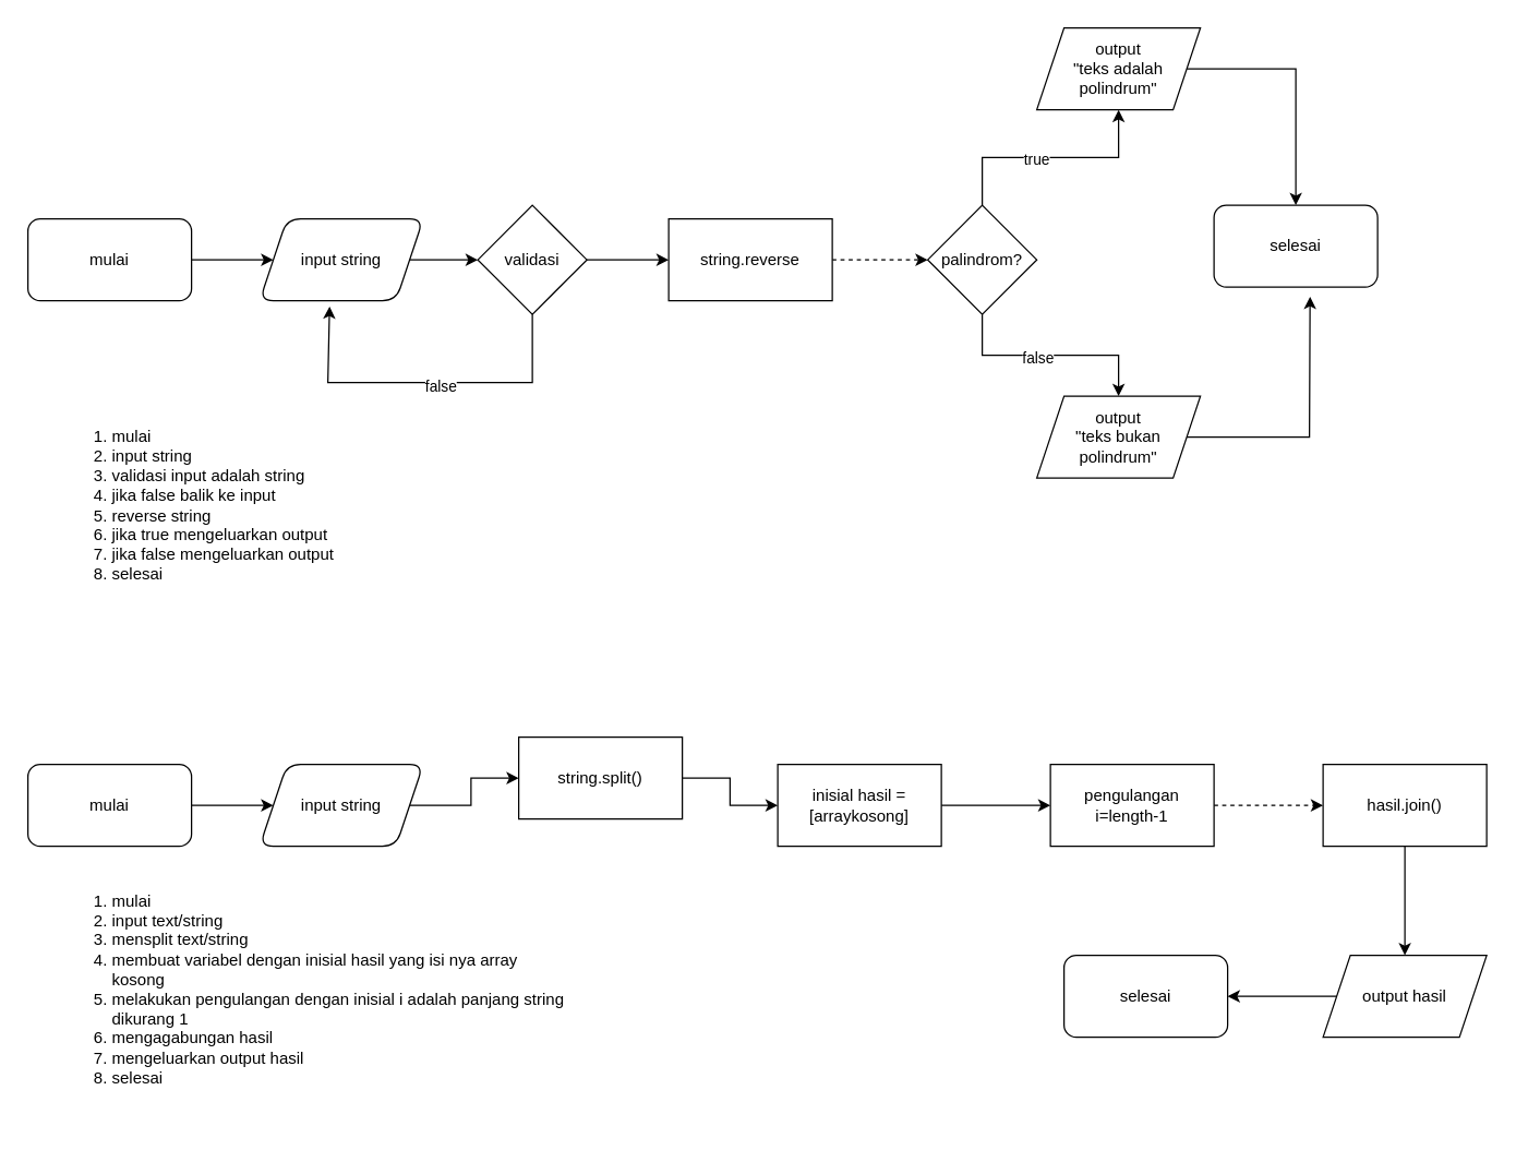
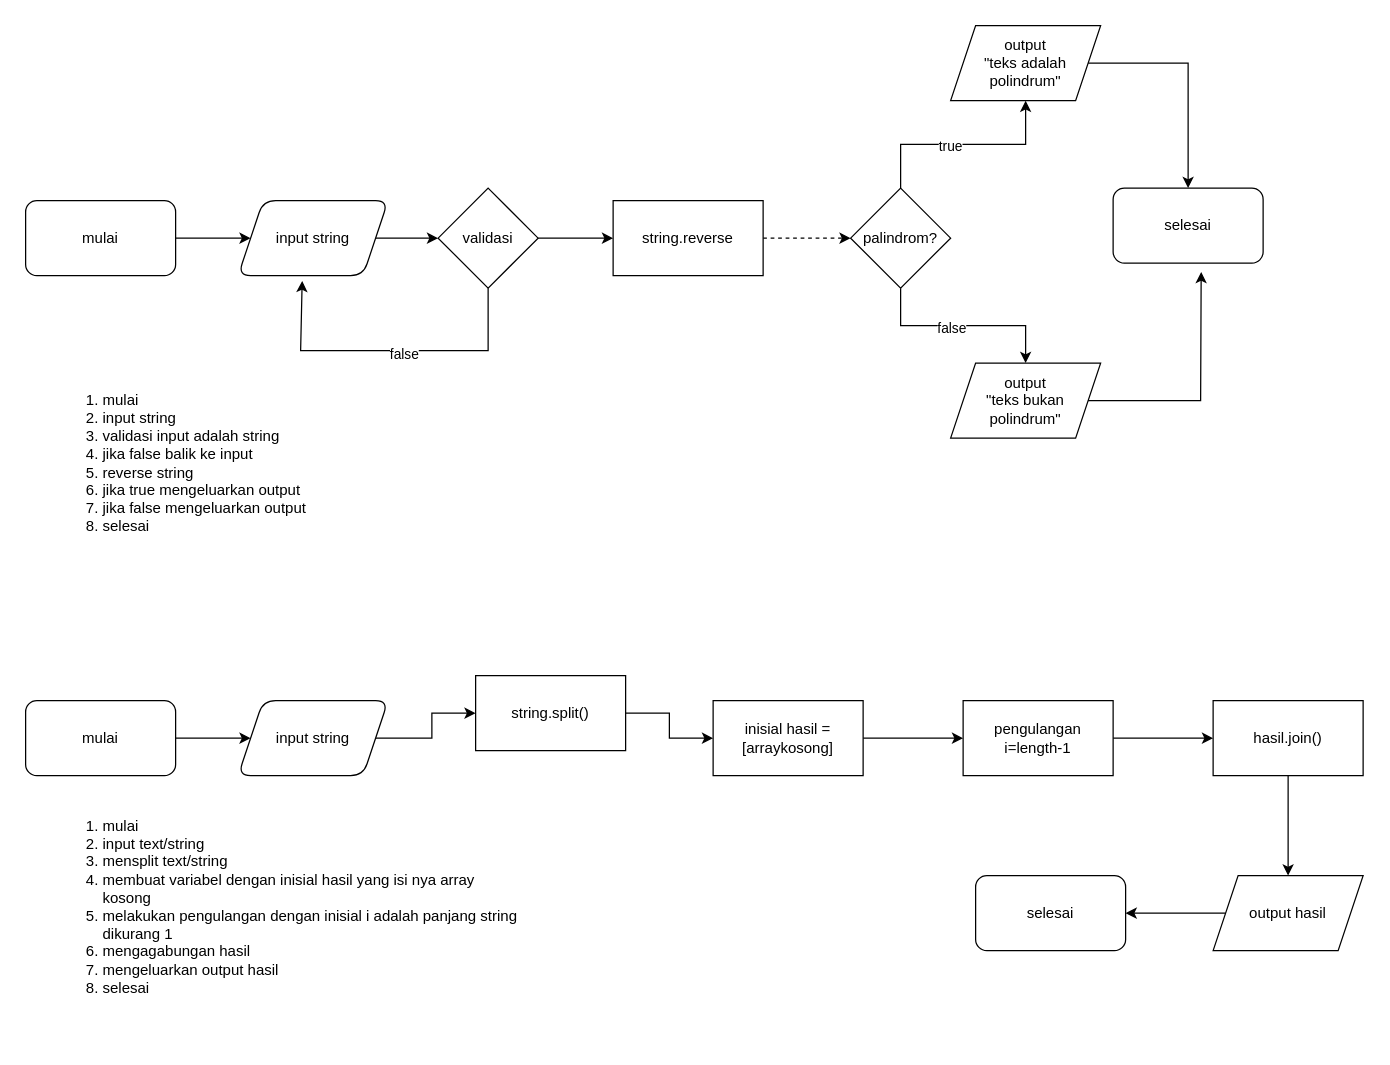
  <mxCell id="0" />
  <mxCell id="1" parent="0" />
  <mxCell id="2" value="" style="edgeStyle=orthogonalEdgeStyle;rounded=0;orthogonalLoop=1;jettySize=auto;html=1;" edge="1" parent="1" source="3" target="5"><mxGeometry relative="1" as="geometry" /></mxCell>
  <mxCell id="3" value="mulai" style="rounded=1;whiteSpace=wrap;html=1;" vertex="1" parent="1"><mxGeometry x="20" y="160" width="120" height="60" as="geometry" /></mxCell>
  <mxCell id="4" value="" style="edgeStyle=orthogonalEdgeStyle;rounded=0;orthogonalLoop=1;jettySize=auto;html=1;" edge="1" parent="1" source="5" target="7"><mxGeometry relative="1" as="geometry" /></mxCell>
  <mxCell id="5" value="input string" style="shape=parallelogram;perimeter=parallelogramPerimeter;whiteSpace=wrap;html=1;fixedSize=1;rounded=1;" vertex="1" parent="1"><mxGeometry x="190" y="160" width="120" height="60" as="geometry" /></mxCell>
  <mxCell id="6" value="" style="edgeStyle=orthogonalEdgeStyle;rounded=0;orthogonalLoop=1;jettySize=auto;html=1;" edge="1" parent="1" source="7" target="9"><mxGeometry relative="1" as="geometry" /></mxCell>
  <mxCell id="7" value="validasi" style="rhombus;whiteSpace=wrap;html=1;" vertex="1" parent="1"><mxGeometry x="350" y="150" width="80" height="80" as="geometry" /></mxCell>
  <mxCell id="8" value="" style="edgeStyle=orthogonalEdgeStyle;rounded=0;orthogonalLoop=1;jettySize=auto;html=1;dashed=1;" edge="1" parent="1" source="9" target="14"><mxGeometry relative="1" as="geometry" /></mxCell>
  <mxCell id="9" value="string.reverse" style="whiteSpace=wrap;html=1;" vertex="1" parent="1"><mxGeometry x="490" y="160" width="120" height="60" as="geometry" /></mxCell>
  <mxCell id="10" value="" style="edgeStyle=orthogonalEdgeStyle;rounded=0;orthogonalLoop=1;jettySize=auto;html=1;" edge="1" parent="1" source="14" target="16"><mxGeometry relative="1" as="geometry" /></mxCell>
  <mxCell id="11" value="true" style="edgeLabel;html=1;align=center;verticalAlign=middle;resizable=0;points=[];" vertex="1" connectable="0" parent="10"><mxGeometry x="-0.132" y="-1" relative="1" as="geometry"><mxPoint as="offset" /></mxGeometry></mxCell>
  <mxCell id="12" value="" style="edgeStyle=orthogonalEdgeStyle;rounded=0;orthogonalLoop=1;jettySize=auto;html=1;" edge="1" parent="1" source="14" target="17"><mxGeometry relative="1" as="geometry" /></mxCell>
  <mxCell id="13" value="false" style="edgeLabel;html=1;align=center;verticalAlign=middle;resizable=0;points=[];" vertex="1" connectable="0" parent="12"><mxGeometry x="-0.128" y="-1" relative="1" as="geometry"><mxPoint as="offset" /></mxGeometry></mxCell>
  <mxCell id="14" value="palindrom?" style="rhombus;whiteSpace=wrap;html=1;" vertex="1" parent="1"><mxGeometry x="680" y="150" width="80" height="80" as="geometry" /></mxCell>
  <mxCell id="15" value="" style="edgeStyle=orthogonalEdgeStyle;rounded=0;orthogonalLoop=1;jettySize=auto;html=1;" edge="1" parent="1" source="16" target="18"><mxGeometry relative="1" as="geometry" /></mxCell>
  <mxCell id="16" value="output&lt;br&gt;&quot;teks adalah polindrum&quot;" style="shape=parallelogram;perimeter=parallelogramPerimeter;whiteSpace=wrap;html=1;fixedSize=1;" vertex="1" parent="1"><mxGeometry x="760" y="20" width="120" height="60" as="geometry" /></mxCell>
  <mxCell id="17" value="output&lt;br&gt;&quot;teks bukan polindrum&quot;" style="shape=parallelogram;perimeter=parallelogramPerimeter;whiteSpace=wrap;html=1;fixedSize=1;" vertex="1" parent="1"><mxGeometry x="760" y="290" width="120" height="60" as="geometry" /></mxCell>
  <mxCell id="18" value="selesai" style="rounded=1;whiteSpace=wrap;html=1;" vertex="1" parent="1"><mxGeometry x="890" y="150" width="120" height="60" as="geometry" /></mxCell>
  <mxCell id="19" value="" style="endArrow=classic;html=1;rounded=0;entryX=0.587;entryY=1.117;entryDx=0;entryDy=0;entryPerimeter=0;exitX=1;exitY=0.5;exitDx=0;exitDy=0;" edge="1" parent="1" source="17" target="18"><mxGeometry width="50" height="50" relative="1" as="geometry"><mxPoint x="890" y="370" as="sourcePoint" /><mxPoint x="890" y="320" as="targetPoint" /><Array as="points"><mxPoint x="960" y="320" /></Array></mxGeometry></mxCell>
  <mxCell id="20" value="" style="endArrow=classic;html=1;rounded=0;entryX=0.427;entryY=1.07;entryDx=0;entryDy=0;entryPerimeter=0;exitX=0.5;exitY=1;exitDx=0;exitDy=0;" edge="1" parent="1" source="7" target="5"><mxGeometry width="50" height="50" relative="1" as="geometry"><mxPoint x="520" y="310" as="sourcePoint" /><mxPoint x="570" y="260" as="targetPoint" /><Array as="points"><mxPoint x="390" y="280" /><mxPoint x="240" y="280" /></Array></mxGeometry></mxCell>
  <mxCell id="21" value="false" style="edgeLabel;html=1;align=center;verticalAlign=middle;resizable=0;points=[];" vertex="1" connectable="0" parent="20"><mxGeometry x="-0.074" y="2" relative="1" as="geometry"><mxPoint as="offset" /></mxGeometry></mxCell>
  <mxCell id="22" value="&lt;ol&gt;&lt;li&gt;mulai&lt;/li&gt;&lt;li&gt;input string&lt;/li&gt;&lt;li&gt;validasi input adalah string&lt;/li&gt;&lt;li&gt;jika false balik ke input&lt;/li&gt;&lt;li&gt;reverse string&lt;/li&gt;&lt;li&gt;jika true mengeluarkan output&lt;/li&gt;&lt;li&gt;jika false mengeluarkan output&lt;/li&gt;&lt;li&gt;selesai&lt;/li&gt;&lt;/ol&gt;" style="text;html=1;strokeColor=none;fillColor=none;align=left;verticalAlign=middle;whiteSpace=wrap;rounded=0;" vertex="1" parent="1"><mxGeometry x="40" y="270" width="390" height="200" as="geometry" /></mxCell>
  <mxCell id="23" value="" style="edgeStyle=orthogonalEdgeStyle;rounded=0;orthogonalLoop=1;jettySize=auto;html=1;" edge="1" parent="1" source="24" target="26"><mxGeometry relative="1" as="geometry" /></mxCell>
  <mxCell id="24" value="mulai" style="rounded=1;whiteSpace=wrap;html=1;" vertex="1" parent="1"><mxGeometry x="20" y="560" width="120" height="60" as="geometry" /></mxCell>
  <mxCell id="25" value="" style="edgeStyle=orthogonalEdgeStyle;rounded=0;orthogonalLoop=1;jettySize=auto;html=1;" edge="1" parent="1" source="26" target="28"><mxGeometry relative="1" as="geometry" /></mxCell>
  <mxCell id="26" value="input string" style="shape=parallelogram;perimeter=parallelogramPerimeter;whiteSpace=wrap;html=1;fixedSize=1;rounded=1;" vertex="1" parent="1"><mxGeometry x="190" y="560" width="120" height="60" as="geometry" /></mxCell>
  <mxCell id="27" value="" style="edgeStyle=orthogonalEdgeStyle;rounded=0;orthogonalLoop=1;jettySize=auto;html=1;" edge="1" parent="1" source="28" target="30"><mxGeometry relative="1" as="geometry" /></mxCell>
  <mxCell id="28" value="string.split()" style="rounded=0;whiteSpace=wrap;html=1;" vertex="1" parent="1"><mxGeometry x="380" y="540" width="120" height="60" as="geometry" /></mxCell>
  <mxCell id="29" value="" style="edgeStyle=orthogonalEdgeStyle;rounded=0;orthogonalLoop=1;jettySize=auto;html=1;" edge="1" parent="1" source="30" target="32"><mxGeometry relative="1" as="geometry" /></mxCell>
  <mxCell id="30" value="inisial hasil = [arraykosong]" style="rounded=0;whiteSpace=wrap;html=1;" vertex="1" parent="1"><mxGeometry x="570" y="560" width="120" height="60" as="geometry" /></mxCell>
- <mxCell id="31" value="" style="edgeStyle=orthogonalEdgeStyle;rounded=0;orthogonalLoop=1;jettySize=auto;html=1;dashed=1;" edge="1" parent="1" source="32" target="34"><mxGeometry relative="1" as="geometry" /></mxCell>
+ <mxCell id="31" value="" style="edgeStyle=orthogonalEdgeStyle;rounded=0;orthogonalLoop=1;jettySize=auto;html=1;" edge="1" parent="1" source="32" target="34"><mxGeometry relative="1" as="geometry" /></mxCell>
  <mxCell id="32" value="pengulangan&lt;br&gt;i=length-1" style="rounded=0;whiteSpace=wrap;html=1;" vertex="1" parent="1"><mxGeometry x="770" y="560" width="120" height="60" as="geometry" /></mxCell>
  <mxCell id="33" value="" style="edgeStyle=orthogonalEdgeStyle;rounded=0;orthogonalLoop=1;jettySize=auto;html=1;" edge="1" parent="1" source="34" target="36"><mxGeometry relative="1" as="geometry" /></mxCell>
  <mxCell id="34" value="hasil.join()" style="rounded=0;whiteSpace=wrap;html=1;" vertex="1" parent="1"><mxGeometry x="970" y="560" width="120" height="60" as="geometry" /></mxCell>
  <mxCell id="35" value="" style="edgeStyle=orthogonalEdgeStyle;rounded=0;orthogonalLoop=1;jettySize=auto;html=1;" edge="1" parent="1" source="36" target="37"><mxGeometry relative="1" as="geometry" /></mxCell>
  <mxCell id="36" value="output hasil" style="shape=parallelogram;perimeter=parallelogramPerimeter;whiteSpace=wrap;html=1;fixedSize=1;rounded=0;" vertex="1" parent="1"><mxGeometry x="970" y="700" width="120" height="60" as="geometry" /></mxCell>
  <mxCell id="37" value="selesai" style="rounded=1;whiteSpace=wrap;html=1;" vertex="1" parent="1"><mxGeometry x="780" y="700" width="120" height="60" as="geometry" /></mxCell>
  <mxCell id="38" value="&lt;ol&gt;&lt;li&gt;mulai&lt;/li&gt;&lt;li&gt;input text/string&lt;/li&gt;&lt;li&gt;mensplit text/string&lt;/li&gt;&lt;li&gt;membuat variabel dengan inisial hasil yang isi nya array kosong&lt;/li&gt;&lt;li&gt;melakukan pengulangan dengan inisial i adalah panjang string dikurang 1&lt;/li&gt;&lt;li&gt;mengagabungan hasil&lt;/li&gt;&lt;li&gt;mengeluarkan output hasil&lt;/li&gt;&lt;li&gt;selesai&lt;/li&gt;&lt;/ol&gt;" style="text;html=1;strokeColor=none;fillColor=none;align=left;verticalAlign=middle;whiteSpace=wrap;rounded=0;" vertex="1" parent="1"><mxGeometry x="40" y="620" width="380" height="210" as="geometry" /></mxCell>
